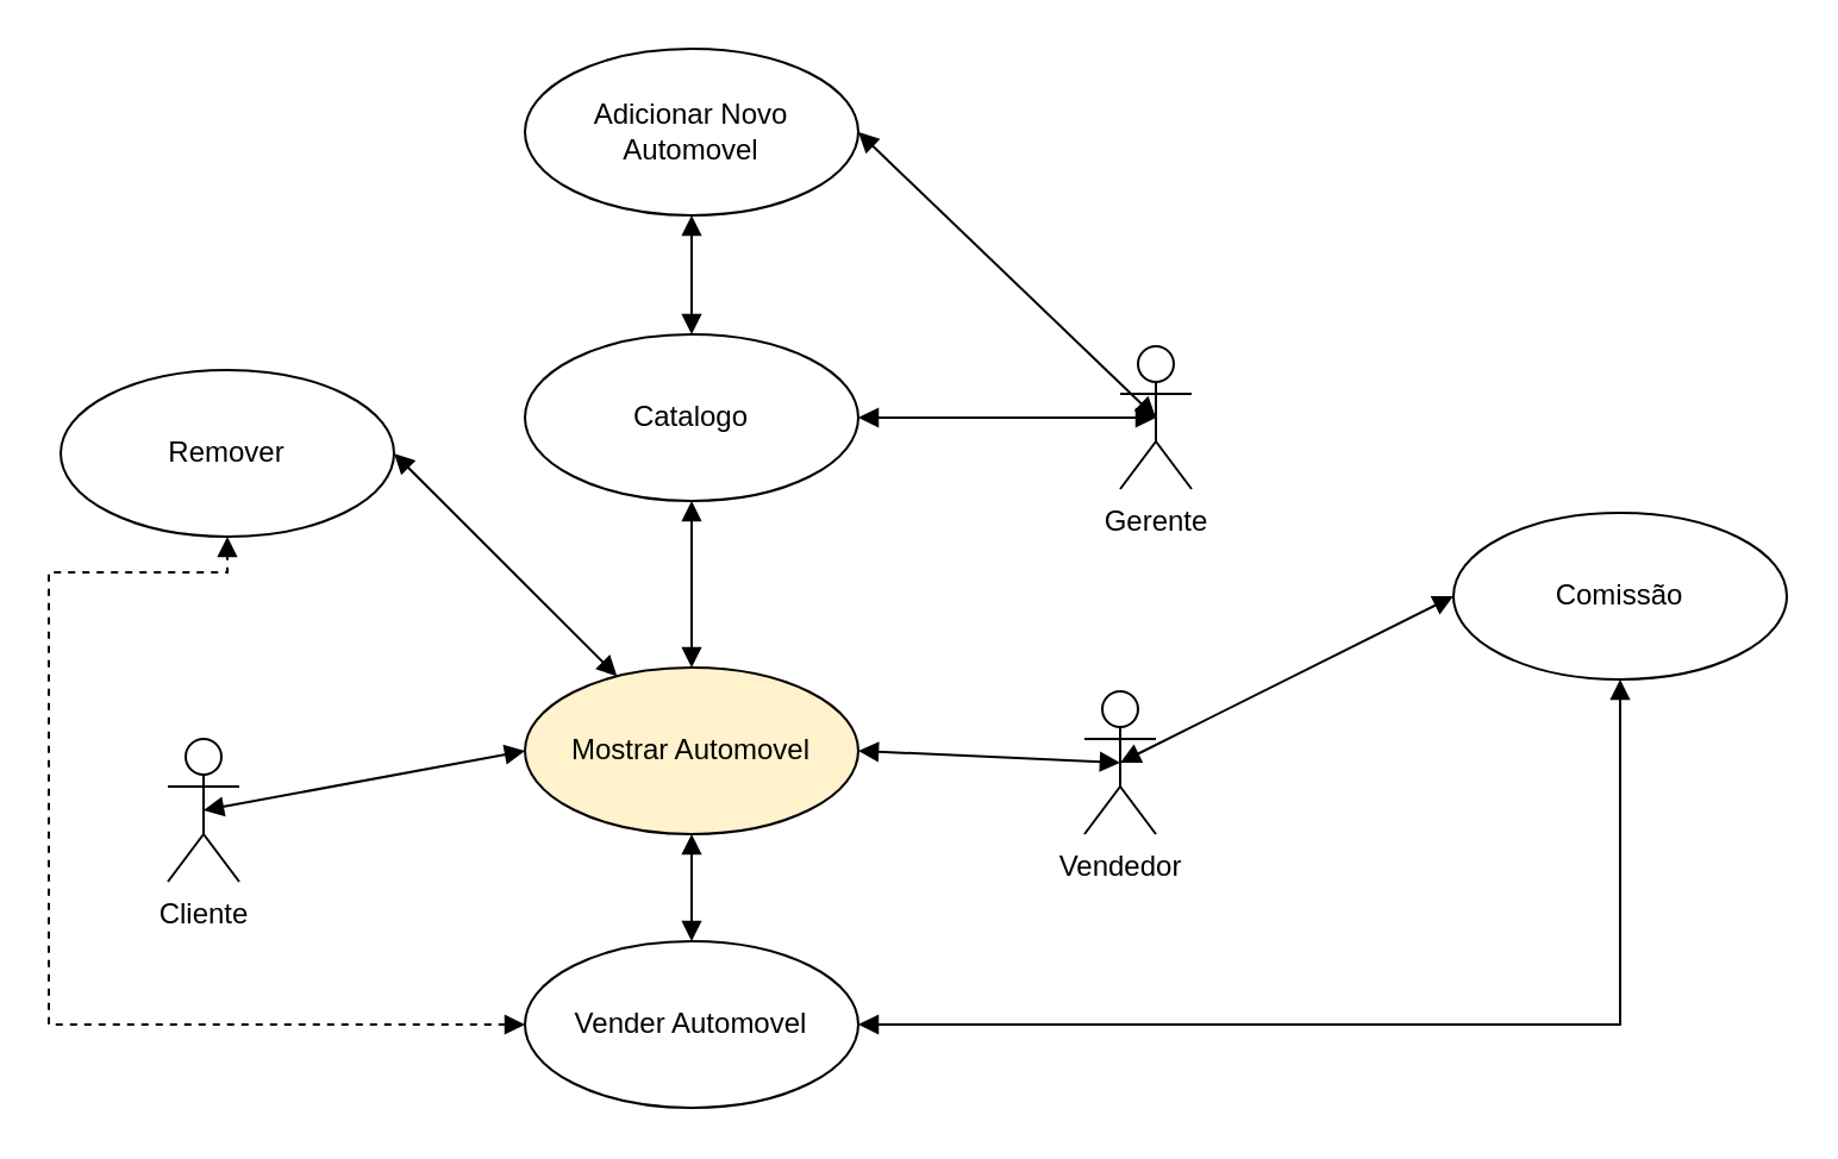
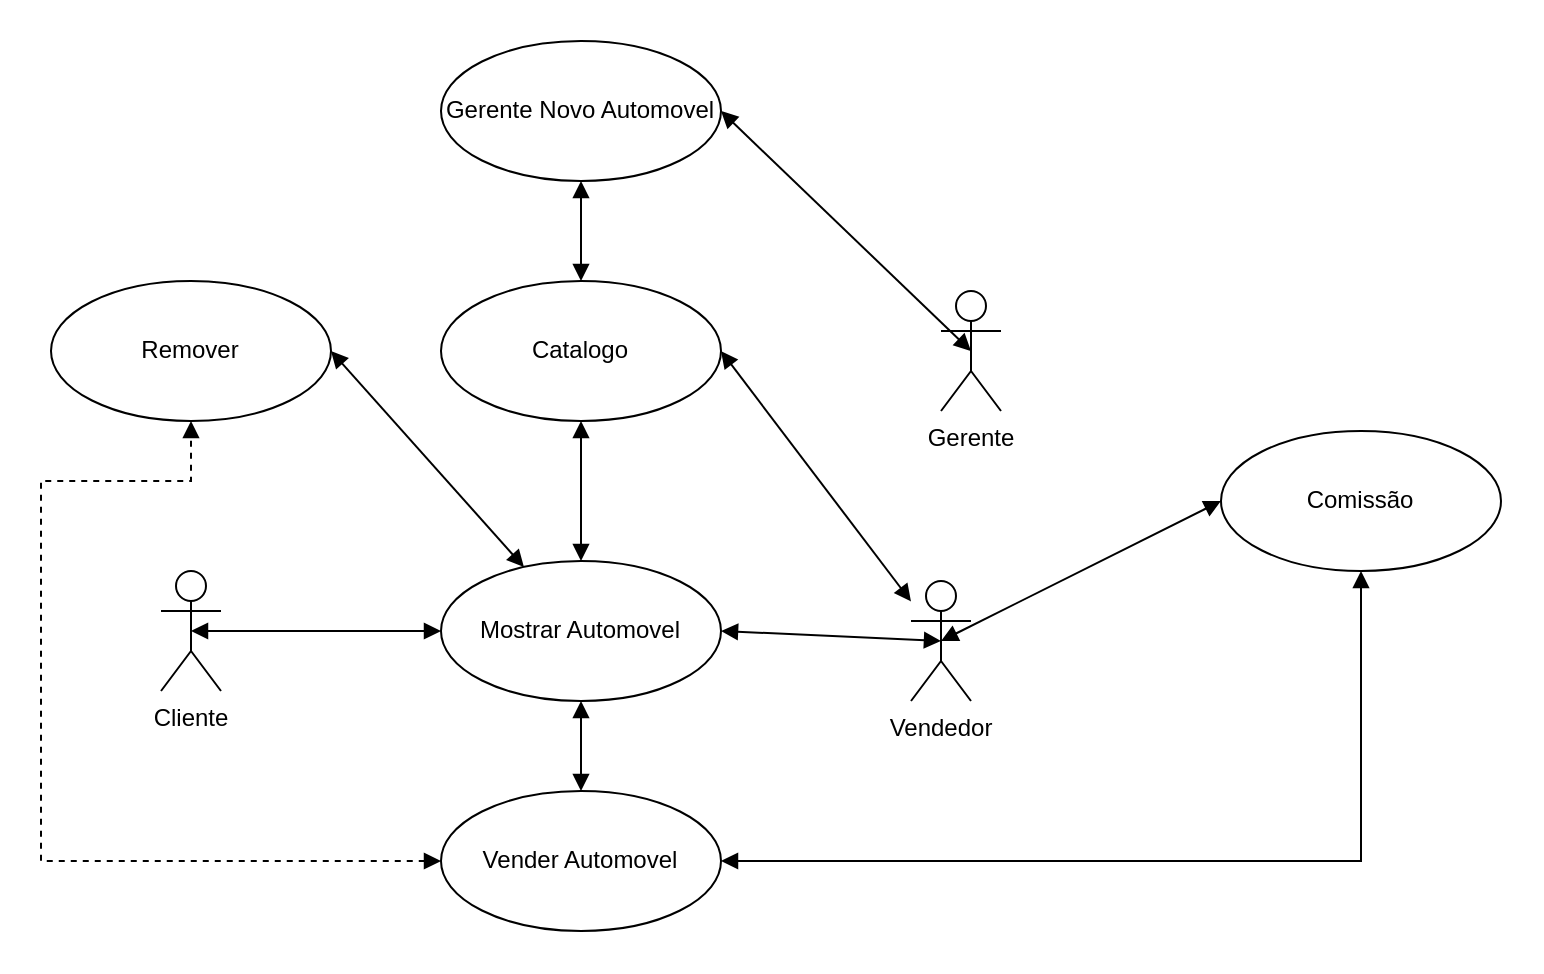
  <mxCell id="0" />
  <mxCell id="1" parent="0" />
  <mxCell id="2" value="Vendedor" style="shape=umlActor;verticalLabelPosition=bottom;verticalAlign=top;html=1;" vertex="1" parent="1"><mxGeometry x="455" y="290" width="30" height="60" as="geometry" /></mxCell>
- <mxCell id="3" value="Mostrar Automovel" style="ellipse;whiteSpace=wrap;html=1;fillColor=#fff2cc;" vertex="1" parent="1"><mxGeometry x="220" y="280" width="140" height="70" as="geometry" /></mxCell>
+ <mxCell id="3" value="Mostrar Automovel" style="ellipse;whiteSpace=wrap;html=1;" vertex="1" parent="1"><mxGeometry x="220" y="280" width="140" height="70" as="geometry" /></mxCell>
  <mxCell id="4" value="Gerente" style="shape=umlActor;verticalLabelPosition=bottom;verticalAlign=top;html=1;" vertex="1" parent="1"><mxGeometry x="470" y="145" width="30" height="60" as="geometry" /></mxCell>
  <mxCell id="5" value="" style="endArrow=block;startArrow=block;endFill=1;startFill=1;html=1;rounded=0;exitX=0.5;exitY=0.5;exitDx=0;exitDy=0;exitPerimeter=0;entryX=0;entryY=0.5;entryDx=0;entryDy=0;" edge="1" parent="1" source="9" target="3"><mxGeometry width="160" relative="1" as="geometry"><mxPoint x="50" y="405" as="sourcePoint" /><mxPoint x="210" y="405" as="targetPoint" /></mxGeometry></mxCell>
  <mxCell id="6" value="" style="endArrow=block;startArrow=block;endFill=1;startFill=1;html=1;rounded=0;exitX=1;exitY=0.5;exitDx=0;exitDy=0;entryX=0.5;entryY=0.5;entryDx=0;entryDy=0;entryPerimeter=0;" edge="1" parent="1" source="3" target="2"><mxGeometry width="160" relative="1" as="geometry"><mxPoint x="95" y="325" as="sourcePoint" /><mxPoint x="230" y="325" as="targetPoint" /></mxGeometry></mxCell>
  <mxCell id="7" value="Vender Automovel" style="ellipse;whiteSpace=wrap;html=1;" vertex="1" parent="1"><mxGeometry x="220" y="395" width="140" height="70" as="geometry" /></mxCell>
  <mxCell id="8" value="" style="endArrow=block;startArrow=block;endFill=1;startFill=1;html=1;rounded=0;exitX=0.5;exitY=0;exitDx=0;exitDy=0;entryX=0.5;entryY=1;entryDx=0;entryDy=0;" edge="1" parent="1" source="7" target="3"><mxGeometry width="160" relative="1" as="geometry"><mxPoint x="370" y="325" as="sourcePoint" /><mxPoint x="495" y="325" as="targetPoint" /></mxGeometry></mxCell>
- <mxCell id="9" value="Cliente" style="shape=umlActor;verticalLabelPosition=bottom;verticalAlign=top;html=1;" vertex="1" parent="1"><mxGeometry x="70" y="310" width="30" height="60" as="geometry" /></mxCell>
+ <mxCell id="9" value="Cliente" style="shape=umlActor;verticalLabelPosition=bottom;verticalAlign=top;html=1;" vertex="1" parent="1"><mxGeometry x="80" y="285" width="30" height="60" as="geometry" /></mxCell>
  <mxCell id="10" value="Catalogo" style="ellipse;whiteSpace=wrap;html=1;" vertex="1" parent="1"><mxGeometry x="220" y="140" width="140" height="70" as="geometry" /></mxCell>
- <mxCell id="11" value="" style="endArrow=block;startArrow=block;endFill=1;startFill=1;html=1;rounded=0;exitX=1;exitY=0.5;exitDx=0;exitDy=0;entryX=0.5;entryY=0.5;entryDx=0;entryDy=0;entryPerimeter=0;" edge="1" parent="1" source="10" target="4"><mxGeometry width="160" relative="1" as="geometry"><mxPoint x="370" y="325" as="sourcePoint" /><mxPoint x="495" y="325" as="targetPoint" /></mxGeometry></mxCell>
- <mxCell id="12" value="Remover" style="ellipse;whiteSpace=wrap;html=1;" vertex="1" parent="1"><mxGeometry x="25" y="155" width="140" height="70" as="geometry" /></mxCell>
- <mxCell id="13" value="Adicionar Novo Automovel" style="ellipse;whiteSpace=wrap;html=1;" vertex="1" parent="1"><mxGeometry x="220" y="20" width="140" height="70" as="geometry" /></mxCell>
+ <mxCell id="11" value="" style="endArrow=block;startArrow=block;endFill=1;startFill=1;html=1;rounded=0;exitX=1;exitY=0.5;exitDx=0;exitDy=0;" edge="1" parent="1" source="10" target="2"><mxGeometry width="160" relative="1" as="geometry"><mxPoint x="370" y="325" as="sourcePoint" /><mxPoint x="495" y="325" as="targetPoint" /></mxGeometry></mxCell>
+ <mxCell id="12" value="Remover" style="ellipse;whiteSpace=wrap;html=1;" vertex="1" parent="1"><mxGeometry x="25" y="140" width="140" height="70" as="geometry" /></mxCell>
+ <mxCell id="13" value="Gerente Novo Automovel" style="ellipse;whiteSpace=wrap;html=1;" vertex="1" parent="1"><mxGeometry x="220" y="20" width="140" height="70" as="geometry" /></mxCell>
  <mxCell id="14" value="" style="endArrow=block;startArrow=block;endFill=1;startFill=1;html=1;rounded=0;exitX=1;exitY=0.5;exitDx=0;exitDy=0;" edge="1" parent="1" source="12" target="3"><mxGeometry width="160" relative="1" as="geometry"><mxPoint x="370" y="185" as="sourcePoint" /><mxPoint x="495" y="185" as="targetPoint" /></mxGeometry></mxCell>
  <mxCell id="15" value="" style="endArrow=block;startArrow=block;endFill=1;startFill=1;html=1;rounded=0;exitX=1;exitY=0.5;exitDx=0;exitDy=0;entryX=0.5;entryY=0.5;entryDx=0;entryDy=0;entryPerimeter=0;" edge="1" parent="1" source="13" target="4"><mxGeometry width="160" relative="1" as="geometry"><mxPoint x="300" y="140" as="sourcePoint" /><mxPoint x="355" y="140" as="targetPoint" /></mxGeometry></mxCell>
  <mxCell id="16" value="" style="endArrow=block;startArrow=block;endFill=1;startFill=1;html=1;rounded=0;entryX=0.5;entryY=0;entryDx=0;entryDy=0;" edge="1" parent="1" target="10"><mxGeometry width="160" relative="1" as="geometry"><mxPoint x="290" y="90" as="sourcePoint" /><mxPoint x="495" y="185" as="targetPoint" /></mxGeometry></mxCell>
  <mxCell id="17" value="" style="endArrow=block;startArrow=block;endFill=1;startFill=1;html=1;rounded=0;exitX=0.5;exitY=1;exitDx=0;exitDy=0;entryX=0.5;entryY=0;entryDx=0;entryDy=0;" edge="1" parent="1" source="10" target="3"><mxGeometry width="160" relative="1" as="geometry"><mxPoint x="235" y="250" as="sourcePoint" /><mxPoint x="360" y="250" as="targetPoint" /></mxGeometry></mxCell>
  <mxCell id="18" value="Comissão" style="ellipse;whiteSpace=wrap;html=1;" vertex="1" parent="1"><mxGeometry x="610" y="215" width="140" height="70" as="geometry" /></mxCell>
  <mxCell id="19" value="" style="endArrow=block;startArrow=block;endFill=1;startFill=1;html=1;rounded=0;exitX=1;exitY=0.5;exitDx=0;exitDy=0;entryX=0.5;entryY=1;entryDx=0;entryDy=0;" edge="1" parent="1" source="7" target="18"><mxGeometry width="160" relative="1" as="geometry"><mxPoint x="470" y="420" as="sourcePoint" /><mxPoint x="630" y="420" as="targetPoint" /><Array as="points"><mxPoint x="680" y="430" /></Array></mxGeometry></mxCell>
  <mxCell id="20" value="" style="endArrow=block;startArrow=block;endFill=1;startFill=1;html=1;rounded=0;exitX=0;exitY=0.5;exitDx=0;exitDy=0;entryX=0.5;entryY=1;entryDx=0;entryDy=0;dashed=1;" edge="1" parent="1" source="7" target="12"><mxGeometry width="160" relative="1" as="geometry"><mxPoint x="370" y="440" as="sourcePoint" /><mxPoint x="690" y="295" as="targetPoint" /><Array as="points"><mxPoint x="20" y="430" /><mxPoint x="20" y="240" /><mxPoint x="95" y="240" /></Array></mxGeometry></mxCell>
  <mxCell id="21" value="" style="endArrow=block;startArrow=block;endFill=1;startFill=1;html=1;rounded=0;exitX=0.5;exitY=0.5;exitDx=0;exitDy=0;exitPerimeter=0;entryX=0;entryY=0.5;entryDx=0;entryDy=0;" edge="1" parent="1" source="2" target="18"><mxGeometry width="160" relative="1" as="geometry"><mxPoint x="510" y="360" as="sourcePoint" /><mxPoint x="670" y="360" as="targetPoint" /></mxGeometry></mxCell>
